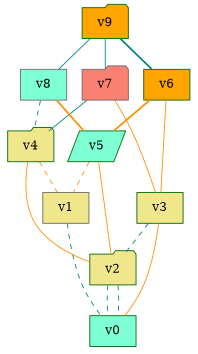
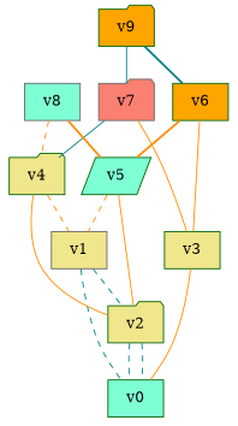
  digraph {
    node [color=darkgreen fillcolor=khaki shape=box style=filled]
    edge [arrowhead=none color=teal style=solid]
    v0 [fillcolor=aquamarine]
    v1 [color=gray40]
    v2 [shape=folder]
    v3
    v4 [shape=folder]
    v5 [fillcolor=aquamarine shape=parallelogram]
    v6 [fillcolor=orange]
    v7 [color=gray40 fillcolor=salmon shape=folder]
    v8 [color=gray40 fillcolor=aquamarine]
    v9 [fillcolor=orange shape=folder]
    v1 -> v0 [style=dashed]
    v2 -> v0 [style=dashed]
    v2 -> v0 [style=dashed]
    v3 -> v0 [color=darkorange]
-   v3 -> v2 [style=dashed]
+   v1 -> v2 [style=dashed]
    v4 -> v1 [color=darkorange style=dashed]
    v4 -> v2 [color=darkorange]
    v5 -> v1 [color=darkorange style=dashed]
    v5 -> v2 [color=darkorange]
    v6 -> v3 [color=darkorange]
    v6 -> v5 [color=darkorange style=bold]
    v7 -> v3 [color=darkorange]
    v7 -> v4
-   v8 -> v4 [style=dashed]
+   v8 -> v4 [color=darkorange style=dashed]
    v8 -> v5 [color=darkorange style=bold]
    v9 -> v6 [style=bold]
    v9 -> v7
-   v9 -> v8
  }
